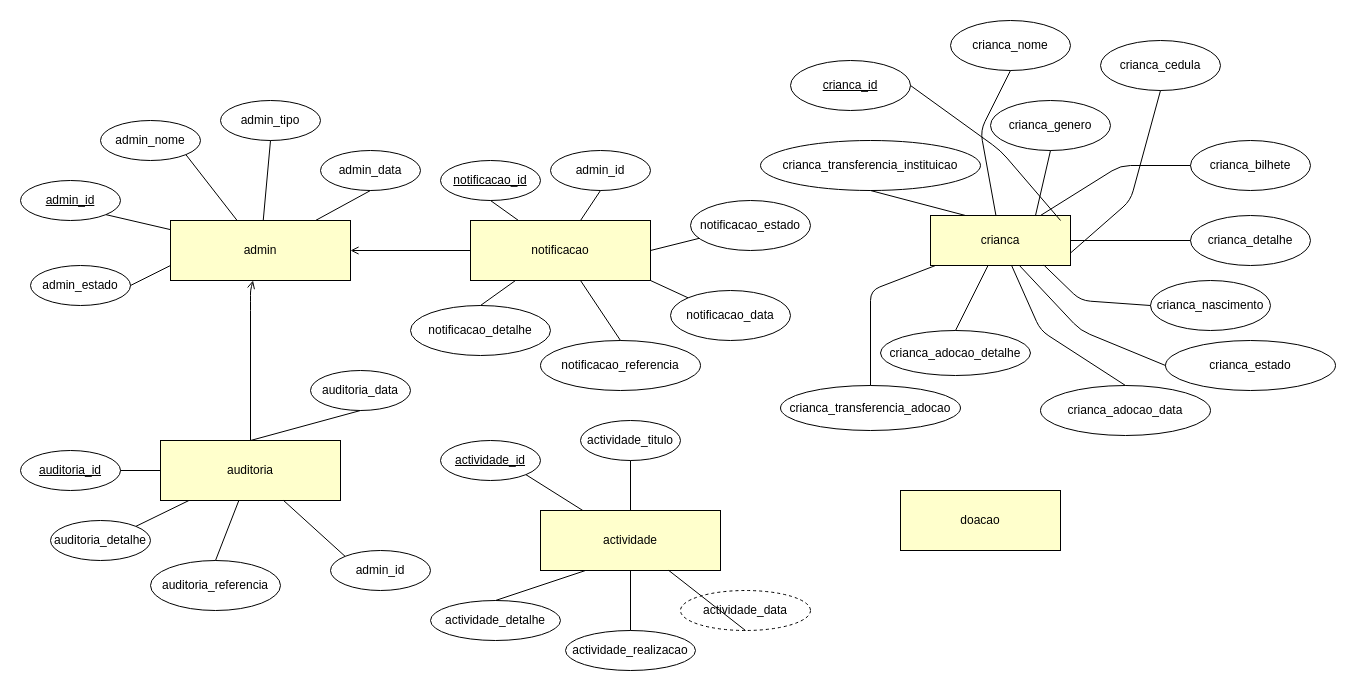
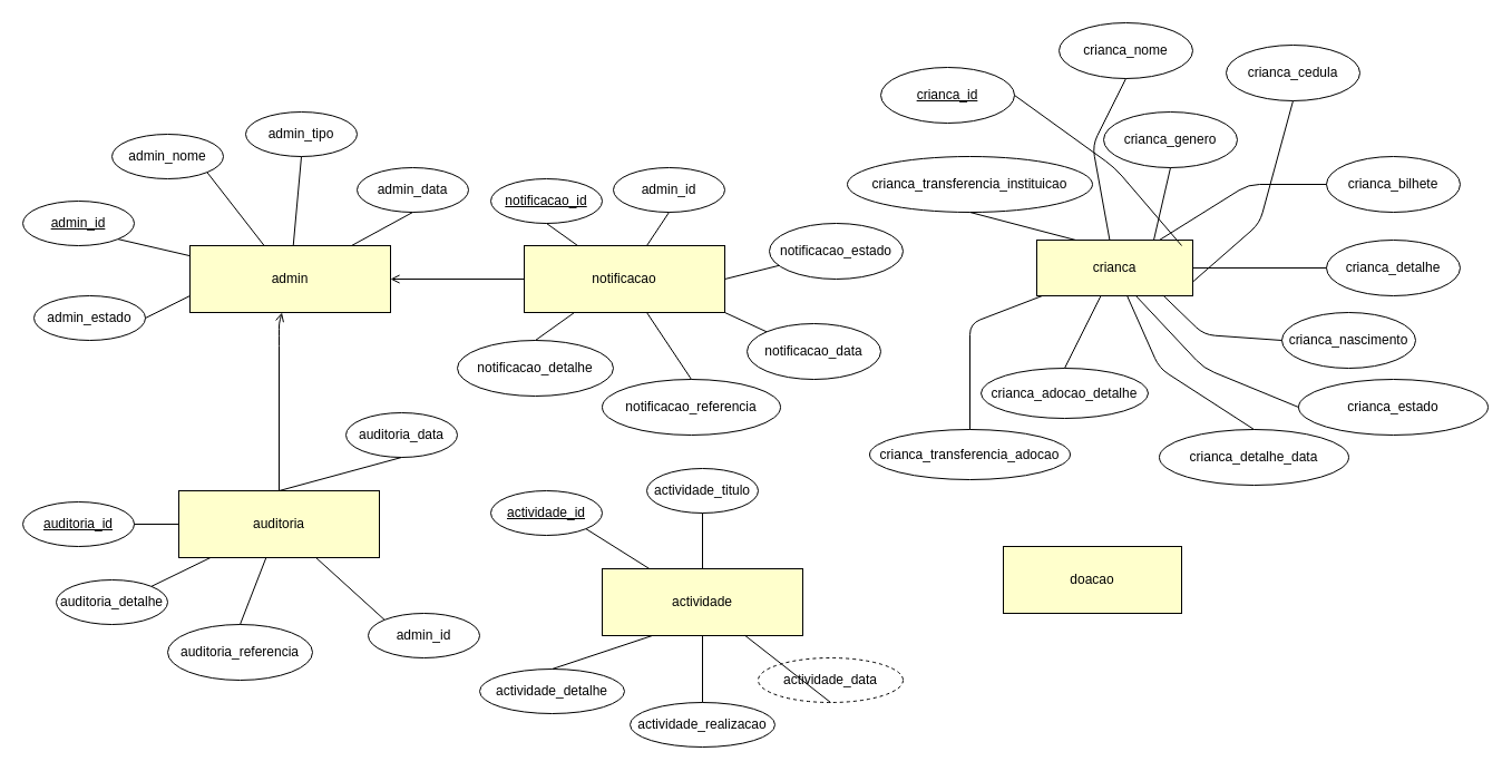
  <mxCell id="0" />
  <mxCell id="1" parent="0" />
  <mxCell id="2" value="admin" style="rounded=0;whiteSpace=wrap;html=1;strokeColor=#000000;fontColor=#000000;fillColor=#FFFFCC;" vertex="1" parent="1"><mxGeometry x="170" y="220" width="180" height="60" as="geometry" /></mxCell>
  <mxCell id="3" style="edgeStyle=none;html=1;exitX=1;exitY=0.5;exitDx=0;exitDy=0;fontColor=#000000;endArrow=none;endFill=0;strokeColor=#000000;" edge="1" parent="1" source="6" target="40"><mxGeometry relative="1" as="geometry" /></mxCell>
  <mxCell id="4" style="edgeStyle=none;html=1;exitX=1;exitY=1;exitDx=0;exitDy=0;entryX=0;entryY=0;entryDx=0;entryDy=0;fontColor=#000000;endArrow=none;endFill=0;strokeColor=#000000;" edge="1" parent="1" source="6" target="41"><mxGeometry relative="1" as="geometry" /></mxCell>
  <mxCell id="5" style="edgeStyle=none;html=1;exitX=0;exitY=0.5;exitDx=0;exitDy=0;fontColor=#000000;endArrow=open;endFill=0;strokeColor=#000000;" edge="1" parent="1" source="6" target="2"><mxGeometry relative="1" as="geometry" /></mxCell>
  <mxCell id="6" value="notificacao" style="rounded=0;whiteSpace=wrap;html=1;strokeColor=#000000;fontColor=#000000;fillColor=#FFFFCC;" vertex="1" parent="1"><mxGeometry x="470" y="220" width="180" height="60" as="geometry" /></mxCell>
  <mxCell id="7" style="edgeStyle=none;html=1;exitX=0.5;exitY=0;exitDx=0;exitDy=0;fontColor=#000000;endArrow=open;endFill=0;strokeColor=#000000;" edge="1" parent="1" source="8" target="2"><mxGeometry relative="1" as="geometry"><Array as="points"><mxPoint x="250" y="300" /><mxPoint x="250" y="290" /></Array></mxGeometry></mxCell>
  <mxCell id="8" value="auditoria&lt;span style=&quot;color: rgba(0, 0, 0, 0); font-family: monospace; font-size: 0px; text-align: start;&quot;&gt;%3CmxGraphModel%3E%3Croot%3E%3CmxCell%20id%3D%220%22%2F%3E%3CmxCell%20id%3D%221%22%20parent%3D%220%22%2F%3E%3CmxCell%20id%3D%222%22%20value%3D%22notificacao%22%20style%3D%22rounded%3D0%3BwhiteSpace%3Dwrap%3Bhtml%3D1%3BstrokeColor%3D%23F0F0F0%3BfontColor%3D%23000000%3BfillColor%3D%23FFFFCC%3B%22%20vertex%3D%221%22%20parent%3D%221%22%3E%3CmxGeometry%20x%3D%22230%22%20y%3D%22200%22%20width%3D%22180%22%20height%3D%2260%22%20as%3D%22geometry%22%2F%3E%3C%2FmxCell%3E%3C%2Froot%3E%3C%2FmxGraphModel%3E&lt;/span&gt;" style="rounded=0;whiteSpace=wrap;html=1;strokeColor=#000000;fontColor=#000000;fillColor=#FFFFCC;" vertex="1" parent="1"><mxGeometry x="160" y="440" width="180" height="60" as="geometry" /></mxCell>
  <mxCell id="9" value="actividade" style="rounded=0;whiteSpace=wrap;html=1;strokeColor=#000000;fontColor=#000000;fillColor=#FFFFCC;" vertex="1" parent="1"><mxGeometry x="540" y="510" width="180" height="60" as="geometry" /></mxCell>
  <mxCell id="10" value="crianca" style="rounded=0;whiteSpace=wrap;html=1;strokeColor=#000000;fontColor=#000000;fillColor=#FFFFCC;" vertex="1" parent="1"><mxGeometry x="930" y="215" width="140" height="50" as="geometry" /></mxCell>
  <mxCell id="11" value="doacao" style="rounded=0;whiteSpace=wrap;html=1;strokeColor=#000000;fontColor=#000000;fillColor=#FFFFCC;" vertex="1" parent="1"><mxGeometry x="900" y="490" width="160" height="60" as="geometry" /></mxCell>
  <mxCell id="12" style="edgeStyle=none;html=1;exitX=1;exitY=1;exitDx=0;exitDy=0;fontColor=#000000;endArrow=none;endFill=0;strokeColor=#000000;" edge="1" parent="1" source="13" target="2"><mxGeometry relative="1" as="geometry" /></mxCell>
  <mxCell id="13" value="&lt;u&gt;admin_id&lt;/u&gt;" style="ellipse;whiteSpace=wrap;html=1;strokeColor=#000000;fontColor=#000000;fillColor=none;" vertex="1" parent="1"><mxGeometry x="20" y="180" width="100" height="40" as="geometry" /></mxCell>
  <mxCell id="14" style="edgeStyle=none;html=1;exitX=1;exitY=1;exitDx=0;exitDy=0;fontColor=#000000;endArrow=none;endFill=0;strokeColor=#000000;" edge="1" parent="1" source="15" target="2"><mxGeometry relative="1" as="geometry" /></mxCell>
  <mxCell id="15" value="admin_nome" style="ellipse;whiteSpace=wrap;html=1;strokeColor=#000000;fontColor=#000000;fillColor=none;" vertex="1" parent="1"><mxGeometry y="120" width="100" height="40" as="geometry" x="100" /></mxCell>
  <mxCell id="16" style="edgeStyle=none;html=1;exitX=0.5;exitY=1;exitDx=0;exitDy=0;fontColor=#000000;endArrow=none;endFill=0;strokeColor=#000000;" edge="1" parent="1" source="17" target="2"><mxGeometry relative="1" as="geometry" /></mxCell>
  <mxCell id="17" value="admin_tipo" style="ellipse;whiteSpace=wrap;html=1;strokeColor=#000000;fontColor=#000000;fillColor=none;" vertex="1" parent="1"><mxGeometry x="220" y="100" width="100" height="40" as="geometry" /></mxCell>
  <mxCell id="18" style="edgeStyle=none;html=1;exitX=1;exitY=0.5;exitDx=0;exitDy=0;entryX=0;entryY=0.75;entryDx=0;entryDy=0;fontColor=#000000;endArrow=none;endFill=0;strokeColor=#000000;" edge="1" parent="1" source="19" target="2"><mxGeometry relative="1" as="geometry" /></mxCell>
  <mxCell id="19" value="admin_estado" style="ellipse;whiteSpace=wrap;html=1;strokeColor=#000000;fontColor=#000000;fillColor=none;" vertex="1" parent="1"><mxGeometry x="30" y="265" width="100" height="40" as="geometry" /></mxCell>
  <mxCell id="20" style="edgeStyle=none;html=1;exitX=0.5;exitY=1;exitDx=0;exitDy=0;fontColor=#000000;endArrow=none;endFill=0;strokeColor=#000000;" edge="1" parent="1" source="21" target="2"><mxGeometry relative="1" as="geometry" /></mxCell>
  <mxCell id="21" value="admin_data" style="ellipse;whiteSpace=wrap;html=1;strokeColor=#000000;fontColor=#000000;fillColor=none;" vertex="1" parent="1"><mxGeometry x="320" y="150" width="100" height="40" as="geometry" /></mxCell>
  <mxCell id="22" style="edgeStyle=none;html=1;exitX=1;exitY=0.5;exitDx=0;exitDy=0;fontColor=#000000;endArrow=none;endFill=0;strokeColor=#000000;" edge="1" parent="1" source="23" target="8"><mxGeometry relative="1" as="geometry" /></mxCell>
  <mxCell id="23" value="&lt;u&gt;auditoria_id&lt;/u&gt;" style="ellipse;whiteSpace=wrap;html=1;strokeColor=#000000;fontColor=#000000;fillColor=none;" vertex="1" parent="1"><mxGeometry x="20" y="450" width="100" height="40" as="geometry" /></mxCell>
  <mxCell id="24" style="edgeStyle=none;html=1;exitX=0;exitY=0;exitDx=0;exitDy=0;fontColor=#000000;endArrow=none;endFill=0;strokeColor=#000000;" edge="1" parent="1" source="25" target="8"><mxGeometry relative="1" as="geometry" /></mxCell>
  <mxCell id="25" value="admin_id" style="ellipse;whiteSpace=wrap;html=1;strokeColor=#000000;fontColor=#000000;fillColor=none;" vertex="1" parent="1"><mxGeometry x="330" y="550" width="100" height="40" as="geometry" /></mxCell>
  <mxCell id="26" style="edgeStyle=none;html=1;exitX=1;exitY=0;exitDx=0;exitDy=0;fontColor=#000000;endArrow=none;endFill=0;strokeColor=#000000;" edge="1" parent="1" source="27" target="8"><mxGeometry relative="1" as="geometry" /></mxCell>
  <mxCell id="27" value="auditoria_detalhe" style="ellipse;whiteSpace=wrap;html=1;strokeColor=#000000;fontColor=#000000;fillColor=none;" vertex="1" parent="1"><mxGeometry x="50" y="520" width="100" height="40" as="geometry" /></mxCell>
  <mxCell id="28" style="edgeStyle=none;html=1;exitX=0.5;exitY=0;exitDx=0;exitDy=0;fontColor=#000000;endArrow=none;endFill=0;strokeColor=#000000;" edge="1" parent="1" source="29" target="8"><mxGeometry relative="1" as="geometry" /></mxCell>
  <mxCell id="29" value="auditoria_referencia" style="ellipse;whiteSpace=wrap;html=1;strokeColor=#000000;fontColor=#000000;fillColor=none;" vertex="1" parent="1"><mxGeometry x="150" y="560" width="130" height="50" as="geometry" /></mxCell>
  <mxCell id="30" style="edgeStyle=none;html=1;exitX=0.5;exitY=1;exitDx=0;exitDy=0;entryX=0.5;entryY=0;entryDx=0;entryDy=0;fontColor=#000000;endArrow=none;endFill=0;strokeColor=#000000;" edge="1" parent="1" source="31" target="8"><mxGeometry relative="1" as="geometry" /></mxCell>
  <mxCell id="31" value="auditoria_data" style="ellipse;whiteSpace=wrap;html=1;strokeColor=#000000;fontColor=#000000;fillColor=none;" vertex="1" parent="1"><mxGeometry x="310" y="370" width="100" height="40" as="geometry" /></mxCell>
  <mxCell id="32" style="edgeStyle=none;html=1;exitX=0.5;exitY=1;exitDx=0;exitDy=0;fontColor=#000000;endArrow=none;endFill=0;strokeColor=#000000;" edge="1" parent="1" source="33" target="6"><mxGeometry relative="1" as="geometry" /></mxCell>
  <mxCell id="33" value="&lt;u&gt;notificacao_id&lt;/u&gt;" style="ellipse;whiteSpace=wrap;html=1;strokeColor=#000000;fontColor=#000000;fillColor=none;" vertex="1" parent="1"><mxGeometry x="440" y="160" width="100" height="40" as="geometry" /></mxCell>
  <mxCell id="34" style="edgeStyle=none;html=1;exitX=0.5;exitY=1;exitDx=0;exitDy=0;fontColor=#000000;endArrow=none;endFill=0;strokeColor=#000000;" edge="1" parent="1" source="35" target="6"><mxGeometry relative="1" as="geometry" /></mxCell>
  <mxCell id="35" value="admin_id" style="ellipse;whiteSpace=wrap;html=1;strokeColor=#000000;fontColor=#000000;fillColor=none;" vertex="1" parent="1"><mxGeometry x="550" y="150" width="100" height="40" as="geometry" /></mxCell>
  <mxCell id="36" style="edgeStyle=none;html=1;exitX=0.5;exitY=0;exitDx=0;exitDy=0;entryX=0.25;entryY=1;entryDx=0;entryDy=0;fontColor=#000000;endArrow=none;endFill=0;strokeColor=#000000;" edge="1" parent="1" source="37" target="6"><mxGeometry relative="1" as="geometry" /></mxCell>
  <mxCell id="37" value="notificacao_detalhe" style="ellipse;whiteSpace=wrap;html=1;strokeColor=#000000;fontColor=#000000;fillColor=none;" vertex="1" parent="1"><mxGeometry x="410" y="305" width="140" height="50" as="geometry" /></mxCell>
  <mxCell id="38" style="edgeStyle=none;html=1;exitX=0.5;exitY=0;exitDx=0;exitDy=0;fontColor=#000000;endArrow=none;endFill=0;strokeColor=#000000;" edge="1" parent="1" source="39" target="6"><mxGeometry relative="1" as="geometry" /></mxCell>
  <mxCell id="39" value="notificacao_referencia" style="ellipse;whiteSpace=wrap;html=1;strokeColor=#000000;fontColor=#000000;fillColor=none;" vertex="1" parent="1"><mxGeometry x="540" y="340" width="160" height="50" as="geometry" /></mxCell>
  <mxCell id="40" value="notificacao_estado" style="ellipse;whiteSpace=wrap;html=1;strokeColor=#000000;fontColor=#000000;fillColor=none;" vertex="1" parent="1"><mxGeometry x="690" y="200" width="120" height="50" as="geometry" /></mxCell>
  <mxCell id="41" value="notificacao_data" style="ellipse;whiteSpace=wrap;html=1;strokeColor=#000000;fontColor=#000000;fillColor=none;" vertex="1" parent="1"><mxGeometry x="670" y="290" width="120" height="50" as="geometry" /></mxCell>
  <mxCell id="42" style="edgeStyle=none;html=1;exitX=1;exitY=1;exitDx=0;exitDy=0;fontColor=#000000;endArrow=none;endFill=0;strokeColor=#000000;" edge="1" parent="1" source="43" target="9"><mxGeometry relative="1" as="geometry" /></mxCell>
  <mxCell id="43" value="&lt;u&gt;actividade_id&lt;/u&gt;" style="ellipse;whiteSpace=wrap;html=1;strokeColor=#000000;fontColor=#000000;fillColor=none;" vertex="1" parent="1"><mxGeometry x="440" y="440" width="100" height="40" as="geometry" /></mxCell>
  <mxCell id="44" style="edgeStyle=none;html=1;exitX=0.5;exitY=1;exitDx=0;exitDy=0;fontColor=#000000;endArrow=none;endFill=0;strokeColor=#000000;" edge="1" parent="1" source="45" target="9"><mxGeometry relative="1" as="geometry" /></mxCell>
  <mxCell id="45" value="actividade_titulo" style="ellipse;whiteSpace=wrap;html=1;strokeColor=#000000;fontColor=#000000;fillColor=none;" vertex="1" parent="1"><mxGeometry x="580" y="420" width="100" height="40" as="geometry" /></mxCell>
  <mxCell id="46" style="edgeStyle=none;html=1;exitX=0.5;exitY=0;exitDx=0;exitDy=0;entryX=0.25;entryY=1;entryDx=0;entryDy=0;fontColor=#000000;endArrow=none;endFill=0;strokeColor=#000000;" edge="1" parent="1" source="47" target="9"><mxGeometry relative="1" as="geometry" /></mxCell>
  <mxCell id="47" value="actividade_detalhe" style="ellipse;whiteSpace=wrap;html=1;strokeColor=#000000;fontColor=#000000;fillColor=none;" vertex="1" parent="1"><mxGeometry x="430" y="600" width="130" height="40" as="geometry" /></mxCell>
  <mxCell id="48" style="edgeStyle=none;html=1;exitX=0.5;exitY=0;exitDx=0;exitDy=0;entryX=0.5;entryY=1;entryDx=0;entryDy=0;fontColor=#000000;endArrow=none;endFill=0;strokeColor=#000000;" edge="1" parent="1" source="49" target="9"><mxGeometry relative="1" as="geometry" /></mxCell>
  <mxCell id="49" value="actividade_realizacao" style="ellipse;whiteSpace=wrap;html=1;strokeColor=#000000;fontColor=#000000;fillColor=none;" vertex="1" parent="1"><mxGeometry x="565" y="630" width="130" height="40" as="geometry" /></mxCell>
  <mxCell id="50" style="edgeStyle=none;html=1;exitX=0.5;exitY=1;exitDx=0;exitDy=0;fontColor=#000000;endArrow=none;endFill=0;strokeColor=#000000;" edge="1" parent="1" source="51" target="9"><mxGeometry relative="1" as="geometry" /></mxCell>
  <mxCell id="51" value="actividade_data" style="ellipse;whiteSpace=wrap;html=1;strokeColor=#000000;fontColor=#000000;fillColor=none;dashed=1;" vertex="1" parent="1"><mxGeometry x="680" y="590" width="130" height="40" as="geometry" /></mxCell>
  <mxCell id="52" style="edgeStyle=none;html=1;exitX=1;exitY=0.5;exitDx=0;exitDy=0;entryX=0.929;entryY=0.1;entryDx=0;entryDy=0;entryPerimeter=0;fontColor=#000000;endArrow=none;endFill=0;strokeColor=#000000;" edge="1" parent="1" source="53" target="10"><mxGeometry relative="1" as="geometry"><Array as="points"><mxPoint x="1000" y="150" /></Array></mxGeometry></mxCell>
  <mxCell id="53" value="&lt;u&gt;crianca_id&lt;/u&gt;" style="ellipse;whiteSpace=wrap;html=1;strokeColor=#000000;fontColor=#000000;fillColor=none;" vertex="1" parent="1"><mxGeometry x="790" y="60" width="120" height="50" as="geometry" /></mxCell>
  <mxCell id="54" style="edgeStyle=none;html=1;exitX=0.5;exitY=1;exitDx=0;exitDy=0;fontColor=#000000;endArrow=none;endFill=0;strokeColor=#000000;" edge="1" parent="1" source="55" target="10"><mxGeometry relative="1" as="geometry"><Array as="points"><mxPoint x="980" y="130" /></Array></mxGeometry></mxCell>
  <mxCell id="55" value="crianca_nome" style="ellipse;whiteSpace=wrap;html=1;strokeColor=#000000;fontColor=#000000;fillColor=none;" vertex="1" parent="1"><mxGeometry x="950" y="20" width="120" height="50" as="geometry" /></mxCell>
  <mxCell id="56" style="edgeStyle=none;html=1;exitX=0.5;exitY=1;exitDx=0;exitDy=0;entryX=0.75;entryY=0;entryDx=0;entryDy=0;fontColor=#000000;endArrow=none;endFill=0;strokeColor=#000000;" edge="1" parent="1" source="57" target="10"><mxGeometry relative="1" as="geometry" /></mxCell>
  <mxCell id="57" value="crianca_genero" style="ellipse;whiteSpace=wrap;html=1;strokeColor=#000000;fontColor=#000000;fillColor=none;" vertex="1" parent="1"><mxGeometry x="990" y="100" width="120" height="50" as="geometry" /></mxCell>
  <mxCell id="58" style="edgeStyle=none;html=1;exitX=0.5;exitY=1;exitDx=0;exitDy=0;entryX=1;entryY=0.75;entryDx=0;entryDy=0;fontColor=#000000;endArrow=none;endFill=0;strokeColor=#000000;" edge="1" parent="1" source="59" target="10"><mxGeometry relative="1" as="geometry"><Array as="points"><mxPoint x="1130" y="200" /></Array></mxGeometry></mxCell>
  <mxCell id="59" value="crianca_cedula" style="ellipse;whiteSpace=wrap;html=1;strokeColor=#000000;fontColor=#000000;fillColor=none;" vertex="1" parent="1"><mxGeometry x="1100" y="40" width="120" height="50" as="geometry" /></mxCell>
  <mxCell id="60" style="edgeStyle=none;html=1;exitX=0;exitY=0.5;exitDx=0;exitDy=0;fontColor=#000000;endArrow=none;endFill=0;strokeColor=#000000;" edge="1" parent="1" source="61" target="10"><mxGeometry relative="1" as="geometry"><Array as="points"><mxPoint x="1120" y="165" /></Array></mxGeometry></mxCell>
  <mxCell id="61" value="crianca_bilhete" style="ellipse;whiteSpace=wrap;html=1;strokeColor=#000000;fontColor=#000000;fillColor=none;" vertex="1" parent="1"><mxGeometry x="1190" y="140" width="120" height="50" as="geometry" /></mxCell>
  <mxCell id="62" style="edgeStyle=none;html=1;exitX=0;exitY=0.5;exitDx=0;exitDy=0;fontColor=#000000;endArrow=none;endFill=0;strokeColor=#000000;" edge="1" parent="1" source="63" target="10"><mxGeometry relative="1" as="geometry" /></mxCell>
  <mxCell id="63" value="crianca_detalhe" style="ellipse;whiteSpace=wrap;html=1;strokeColor=#000000;fontColor=#000000;fillColor=none;" vertex="1" parent="1"><mxGeometry x="1190" y="215" width="120" height="50" as="geometry" /></mxCell>
  <mxCell id="64" style="edgeStyle=none;html=1;exitX=0;exitY=0.5;exitDx=0;exitDy=0;entryX=0.81;entryY=0.992;entryDx=0;entryDy=0;entryPerimeter=0;fontColor=#000000;endArrow=none;endFill=0;strokeColor=#000000;" edge="1" parent="1" source="65" target="10"><mxGeometry relative="1" as="geometry"><Array as="points"><mxPoint x="1080" y="300" /></Array></mxGeometry></mxCell>
  <mxCell id="65" value="crianca_nascimento" style="ellipse;whiteSpace=wrap;html=1;strokeColor=#000000;fontColor=#000000;fillColor=none;" vertex="1" parent="1"><mxGeometry x="1150" y="280" width="120" height="50" as="geometry" /></mxCell>
  <mxCell id="66" style="edgeStyle=none;html=1;exitX=0.5;exitY=0;exitDx=0;exitDy=0;fontColor=#000000;endArrow=none;endFill=0;strokeColor=#000000;" edge="1" parent="1" source="67" target="10"><mxGeometry relative="1" as="geometry"><Array as="points"><mxPoint x="1040" y="330" /></Array></mxGeometry></mxCell>
- <mxCell id="67" value="crianca_adocao_data" style="ellipse;whiteSpace=wrap;html=1;strokeColor=#000000;fontColor=#000000;fillColor=none;" vertex="1" parent="1"><mxGeometry x="1040" y="385" width="170" height="50" as="geometry" /></mxCell>
+ <mxCell id="67" value="crianca_detalhe_data" style="ellipse;whiteSpace=wrap;html=1;strokeColor=#000000;fontColor=#000000;fillColor=none;" vertex="1" parent="1"><mxGeometry x="1040" y="385" width="170" height="50" as="geometry" /></mxCell>
  <mxCell id="68" style="edgeStyle=none;html=1;exitX=0.5;exitY=1;exitDx=0;exitDy=0;entryX=0.25;entryY=0;entryDx=0;entryDy=0;fontColor=#000000;endArrow=none;endFill=0;strokeColor=#000000;" edge="1" parent="1" source="69" target="10"><mxGeometry relative="1" as="geometry" /></mxCell>
  <mxCell id="69" value="crianca_transferencia_instituicao" style="ellipse;whiteSpace=wrap;html=1;strokeColor=#000000;fontColor=#000000;fillColor=none;" vertex="1" parent="1"><mxGeometry x="760" y="140" width="220" height="50" as="geometry" /></mxCell>
  <mxCell id="70" style="edgeStyle=none;html=1;exitX=0.5;exitY=0;exitDx=0;exitDy=0;fontColor=#000000;endArrow=none;endFill=0;strokeColor=#000000;" edge="1" parent="1" source="71" target="10"><mxGeometry relative="1" as="geometry" /></mxCell>
  <mxCell id="71" value="crianca_adocao_detalhe" style="ellipse;whiteSpace=wrap;html=1;strokeColor=#000000;fontColor=#000000;fillColor=none;" vertex="1" parent="1"><mxGeometry x="880" y="330" width="150" height="45" as="geometry" /></mxCell>
  <mxCell id="72" style="edgeStyle=none;html=1;exitX=0.5;exitY=0;exitDx=0;exitDy=0;fontColor=#000000;endArrow=none;endFill=0;strokeColor=#000000;" edge="1" parent="1" source="73" target="10"><mxGeometry relative="1" as="geometry"><Array as="points"><mxPoint x="870" y="290" /></Array></mxGeometry></mxCell>
  <mxCell id="73" value="crianca_transferencia_adocao" style="ellipse;whiteSpace=wrap;html=1;strokeColor=#000000;fontColor=#000000;fillColor=none;" vertex="1" parent="1"><mxGeometry x="780" y="385" width="180" height="45" as="geometry" /></mxCell>
  <mxCell id="74" style="edgeStyle=none;html=1;exitX=0;exitY=0.5;exitDx=0;exitDy=0;entryX=0.632;entryY=0.99;entryDx=0;entryDy=0;entryPerimeter=0;fontColor=#000000;endArrow=none;endFill=0;strokeColor=#000000;" edge="1" parent="1" source="75" target="10"><mxGeometry relative="1" as="geometry"><Array as="points"><mxPoint x="1080" y="330" /></Array></mxGeometry></mxCell>
  <mxCell id="75" value="crianca_estado" style="ellipse;whiteSpace=wrap;html=1;strokeColor=#000000;fontColor=#000000;fillColor=none;" vertex="1" parent="1"><mxGeometry x="1165" y="340" width="170" height="50" as="geometry" /></mxCell>
